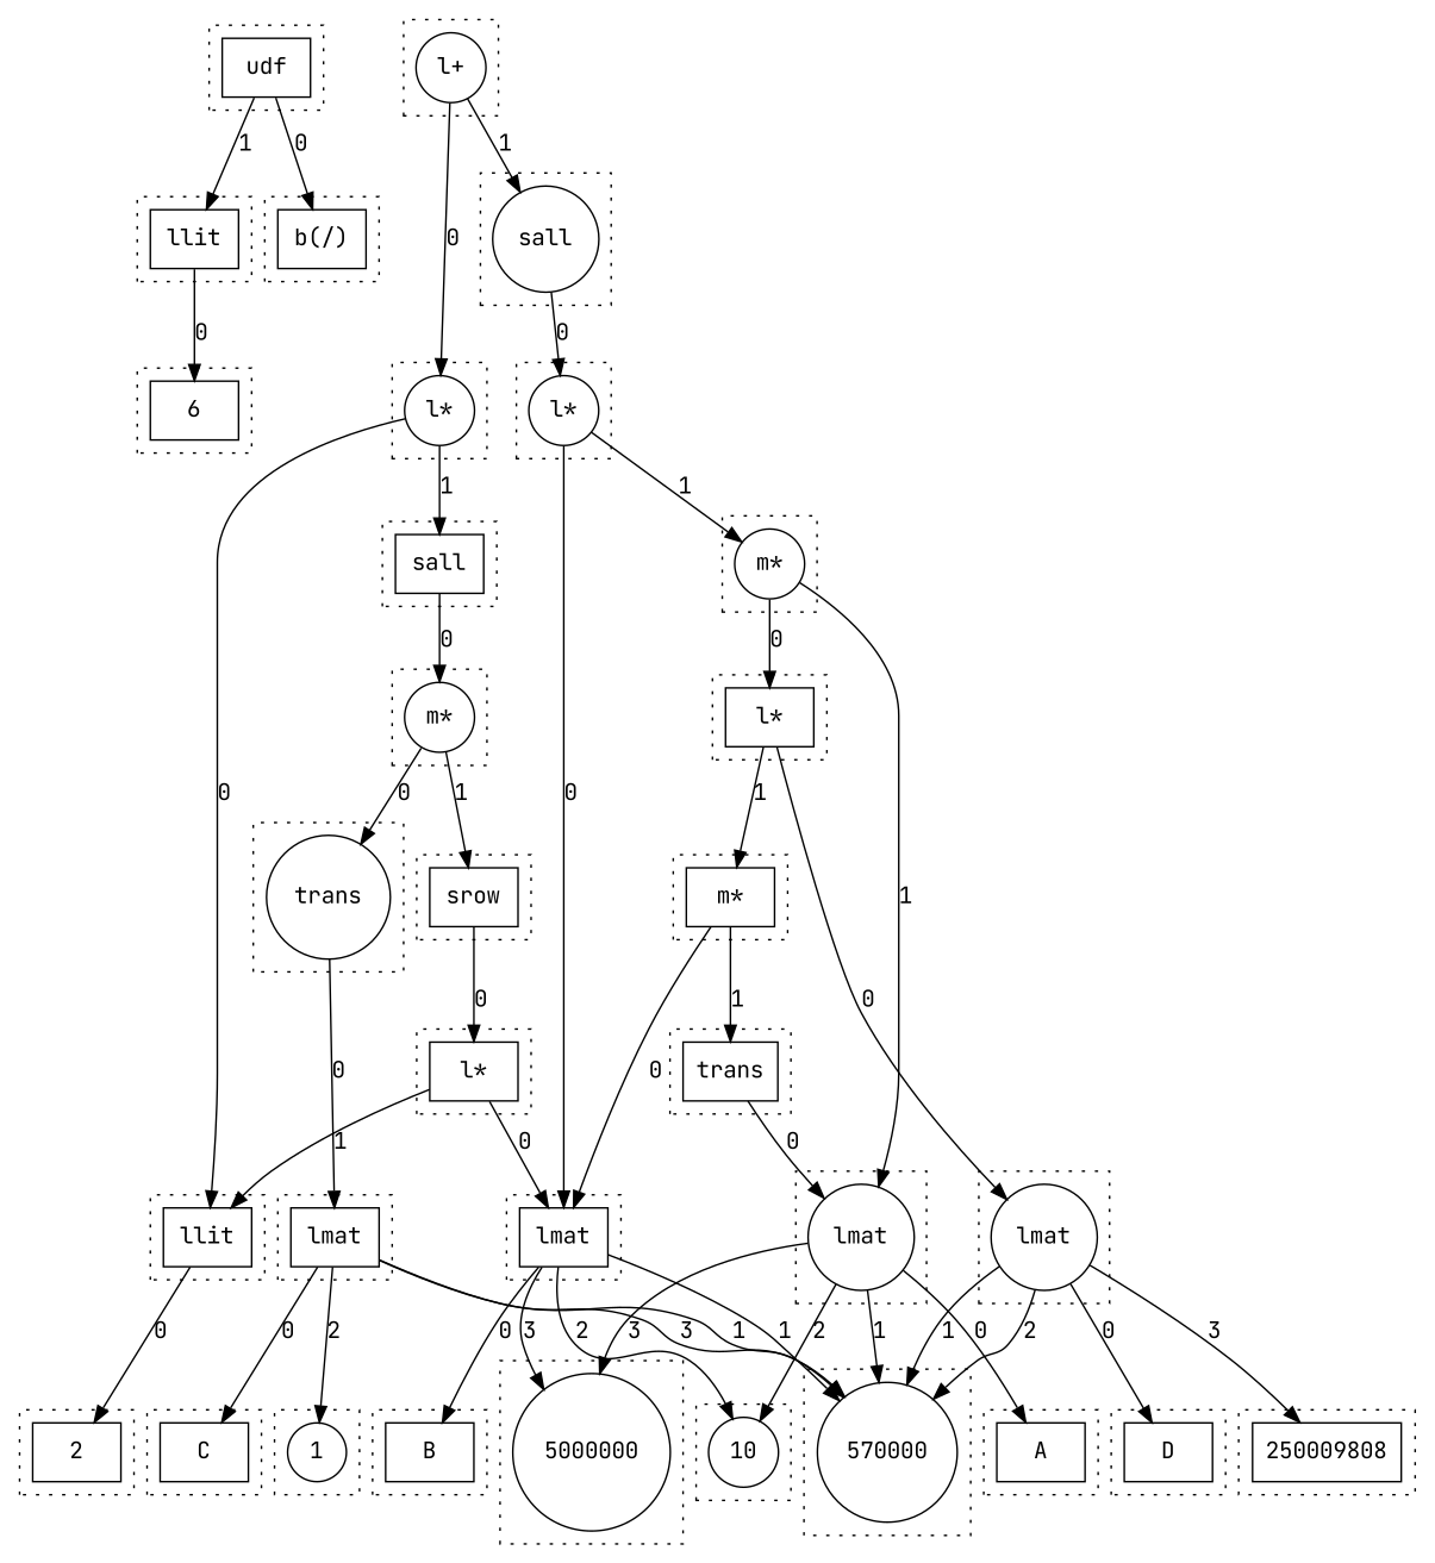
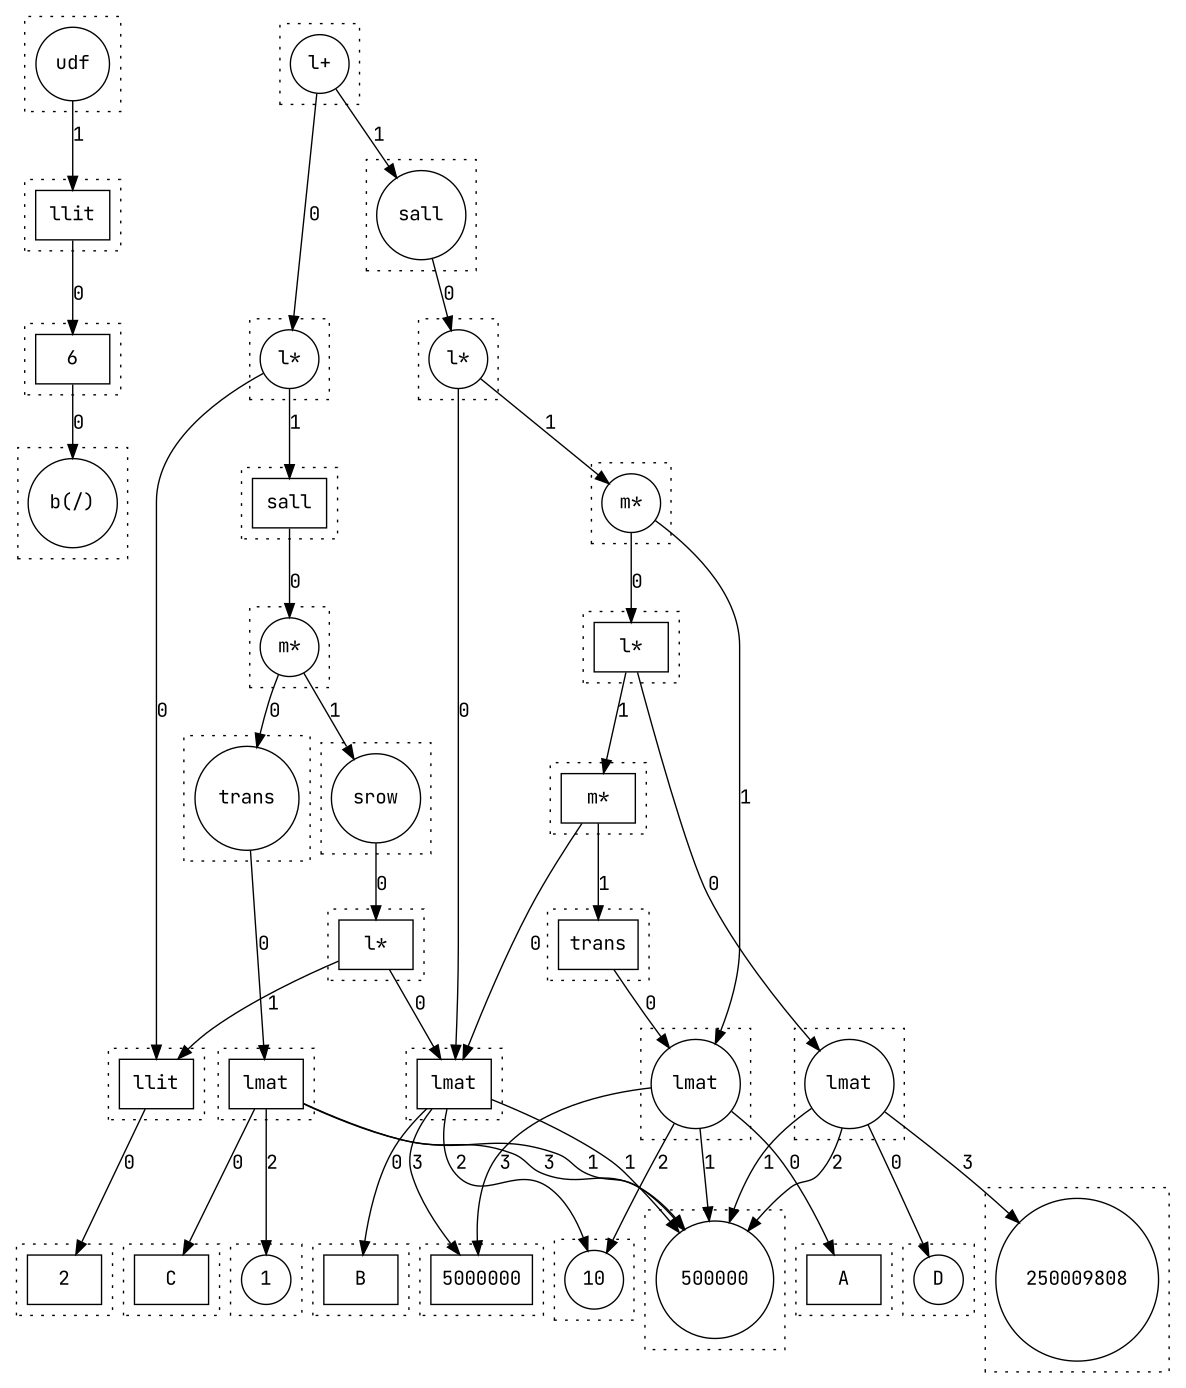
  digraph {
    compound=true
    fontname="JetBrains Mono"
    node [fontname="JetBrains Mono" shape=circle]
    edge [fontname="JetBrains Mono"]
    n1 [label=llit shape=box]
    n2 [label=6 shape=box]
    n3 [label=2 shape=box]
    n4 [label=llit shape=box]
    n5 [label=C shape=box]
-   n6 [label=570000]
+   n6 [label=500000]
    n7 [label=1]
    n8 [label=lmat shape=box]
    n9 [label=trans]
    n10 [label=B shape=box]
    n11 [label=10]
    n12 [label=lmat]
-   n13 [label=5000000]
+   n13 [label=5000000 shape=box]
    n14 [label=lmat shape=box]
    n15 [label=trans shape=box]
    n16 [label="l*" shape=box]
-   n17 [label=srow shape=box]
+   n17 [label=srow]
    n18 [label="m*"]
    n19 [label=sall shape=box]
    n20 [label="l*"]
-   n21 [label=D shape=box]
-   n22 [label=250009808 shape=box]
+   n21 [label=D]
+   n22 [label=250009808]
    n23 [label=A shape=box]
    n24 [label=lmat]
    n25 [label="m*" shape=box]
    n26 [label="l*" shape=box]
    n27 [label="m*"]
    n28 [label="l*"]
    n29 [label=sall]
    n30 [label="l+"]
-   n31 [label="b(/)" shape=box]
-   n32 [label=udf shape=box]
+   n31 [label="b(/)"]
+   n32 [label=udf]
    subgraph cluster_1 {
      style=dotted
      n1
    }
    subgraph cluster_2 {
      style=dotted
      n2
    }
    subgraph cluster_3 {
      style=dotted
      n3
    }
    subgraph cluster_4 {
      style=dotted
      n4
    }
    subgraph cluster_5 {
      style=dotted
      n5
    }
    subgraph cluster_6 {
      style=dotted
      n6
    }
    subgraph cluster_7 {
      style=dotted
      n7
    }
    subgraph cluster_8 {
      style=dotted
      n8
    }
    subgraph cluster_9 {
      style=dotted
      n9
    }
    subgraph cluster_10 {
      style=dotted
      n10
    }
    subgraph cluster_11 {
      style=dotted
      n11
    }
    subgraph cluster_12 {
      style=dotted
      n12
    }
    subgraph cluster_13 {
      style=dotted
      n13
    }
    subgraph cluster_14 {
      style=dotted
      n14
    }
    subgraph cluster_15 {
      style=dotted
      n15
    }
    subgraph cluster_16 {
      style=dotted
      n16
    }
    subgraph cluster_17 {
      style=dotted
      n17
    }
    subgraph cluster_18 {
      style=dotted
      n18
    }
    subgraph cluster_19 {
      style=dotted
      n19
    }
    subgraph cluster_20 {
      style=dotted
      n20
    }
    subgraph cluster_21 {
      style=dotted
      n21
    }
    subgraph cluster_22 {
      style=dotted
      n22
    }
    subgraph cluster_23 {
      style=dotted
      n23
    }
    subgraph cluster_24 {
      style=dotted
      n24
    }
    subgraph cluster_25 {
      style=dotted
      n25
    }
    subgraph cluster_26 {
      style=dotted
      n26
    }
    subgraph cluster_27 {
      style=dotted
      n27
    }
    subgraph cluster_28 {
      style=dotted
      n28
    }
    subgraph cluster_29 {
      style=dotted
      n29
    }
    subgraph cluster_30 {
      style=dotted
      n30
    }
    subgraph cluster_31 {
      style=dotted
      n31
    }
    subgraph cluster_32 {
      style=dotted
      n32
    }
    n1 -> n2 [label=0]
    n4 -> n3 [label=0]
    n8 -> n5 [label=0]
    n8 -> n6 [label=1]
    n8 -> n6 [label=3]
    n8 -> n7 [label=2]
    n9 -> n8 [label=0]
    n12 -> n6 [label=1]
    n12 -> n6 [label=2]
    n12 -> n21 [label=0]
    n12 -> n22 [label=3]
    n14 -> n6 [label=1]
    n14 -> n10 [label=0]
    n14 -> n11 [label=2]
    n14 -> n13 [label=3]
    n15 -> n24 [label=0]
    n16 -> n4 [label=1]
    n16 -> n14 [label=0]
    n17 -> n16 [label=0]
    n18 -> n9 [label=0]
    n18 -> n17 [label=1]
    n19 -> n18 [label=0]
    n20 -> n4 [label=0]
    n20 -> n19 [label=1]
    n24 -> n6 [label=1]
    n24 -> n11 [label=2]
    n24 -> n13 [label=3]
    n24 -> n23 [label=0]
    n25 -> n14 [label=0]
    n25 -> n15 [label=1]
    n26 -> n12 [label=0]
    n26 -> n25 [label=1]
    n27 -> n24 [label=1]
    n27 -> n26 [label=0]
    n28 -> n14 [label=0]
    n28 -> n27 [label=1]
    n29 -> n28 [label=0]
    n30 -> n20 [label=0]
    n30 -> n29 [label=1]
    n32 -> n1 [label=1]
-   n32 -> n31 [label=0]
+   n2 -> n31 [label=0]
  }
